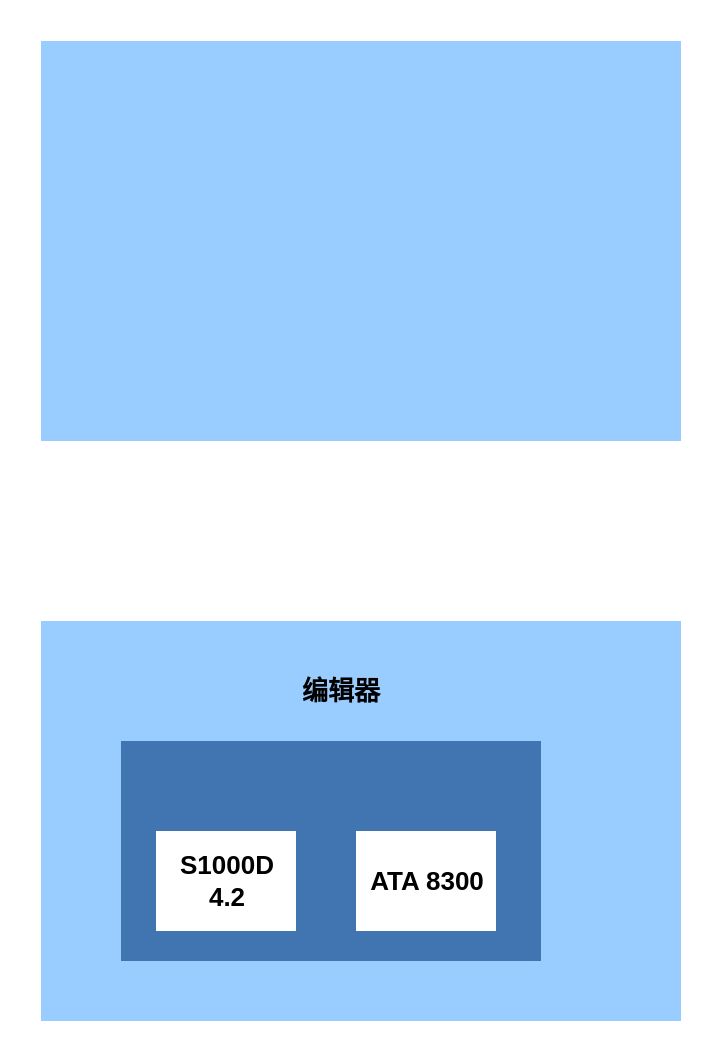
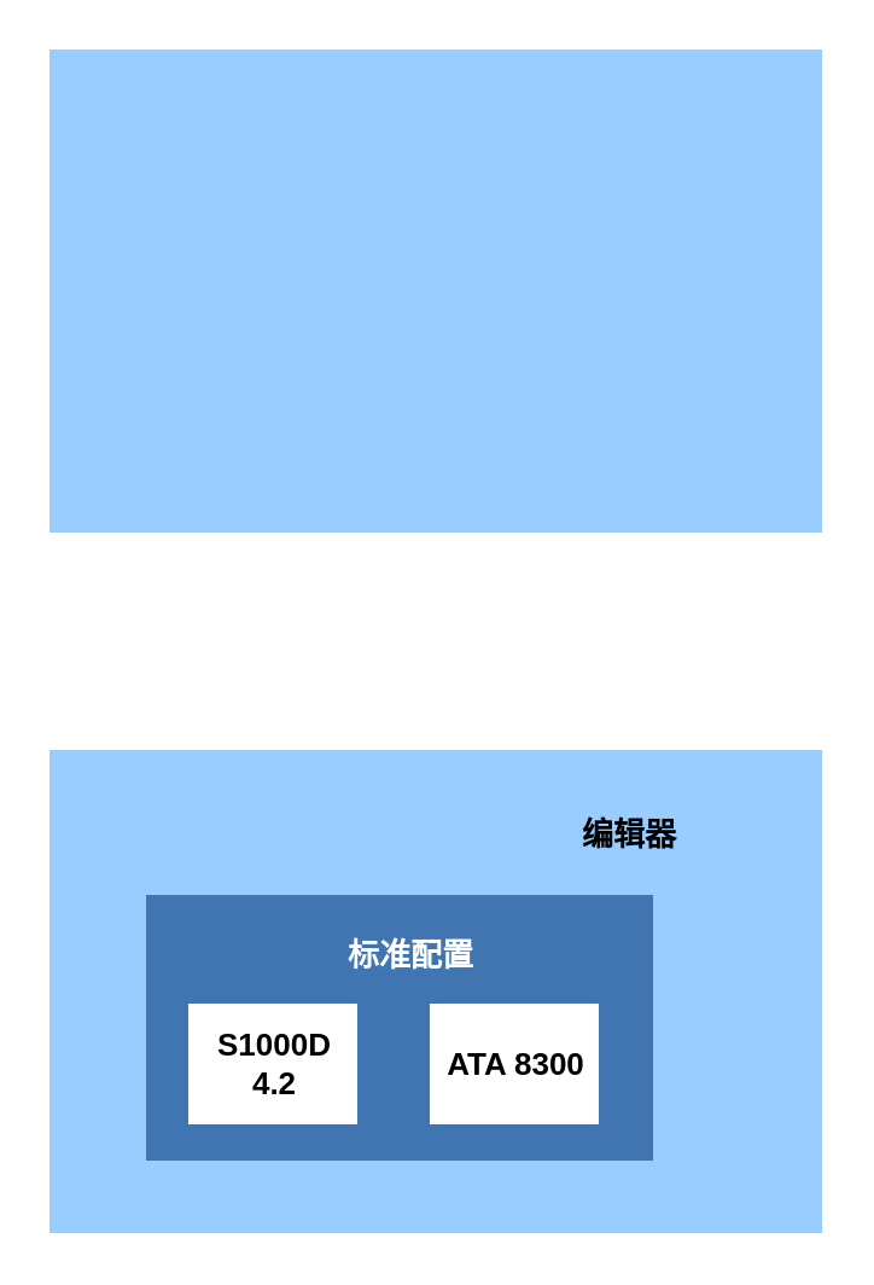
  <mxCell id="0" />
  <mxCell id="1" parent="0" />
  <mxCell id="2" value="" style="rounded=0;whiteSpace=wrap;html=1;fillColor=#99CCFF;strokeColor=none;" vertex="1" parent="1"><mxGeometry x="20" y="310" width="320" height="200" as="geometry" /></mxCell>
- <mxCell id="3" value="编辑器" style="text;html=1;align=center;verticalAlign=middle;resizable=0;points=[];autosize=1;strokeColor=none;fillColor=none;fontStyle=1;fontFamily=Garamond;fontSize=13;" vertex="1" parent="1"><mxGeometry x="140" y="330" width="60" height="30" as="geometry" /></mxCell>
+ <mxCell id="3" value="编辑器" style="text;html=1;align=center;verticalAlign=middle;resizable=0;points=[];autosize=1;strokeColor=none;fillColor=none;fontStyle=1;fontFamily=Garamond;fontSize=13;" vertex="1" parent="1"><mxGeometry x="230" y="330" width="60" height="30" as="geometry" /></mxCell>
  <mxCell id="4" value="" style="rounded=0;whiteSpace=wrap;html=1;fontStyle=1;fontSize=13;fillColor=#4175B1;strokeColor=none;" vertex="1" parent="1"><mxGeometry x="60" y="370" width="210" height="110" as="geometry" /></mxCell>
  <mxCell id="5" value="" style="rounded=0;whiteSpace=wrap;html=1;fillColor=#99CCFF;strokeColor=none;" vertex="1" parent="1"><mxGeometry x="20" y="20" width="320" height="200" as="geometry" /></mxCell>
+ <mxCell id="6" value="标准配置" style="text;html=1;align=center;verticalAlign=middle;whiteSpace=wrap;rounded=0;fontStyle=1;fontSize=13;strokeColor=none;fontColor=#FFFFFF;" vertex="1" parent="1"><mxGeometry x="140" y="380" width="60" height="30" as="geometry" /></mxCell>
  <mxCell id="7" value="" style="rounded=0;whiteSpace=wrap;html=1;fontStyle=1;fontSize=13;fillColor=#FFFFFF;strokeColor=none;" vertex="1" parent="1"><mxGeometry x="77.5" y="415" width="70" height="50" as="geometry" /></mxCell>
  <mxCell id="8" value="S1000D&lt;div&gt;4.2&lt;/div&gt;" style="text;html=1;align=center;verticalAlign=middle;resizable=0;points=[];autosize=1;strokeColor=none;fillColor=none;fontStyle=1;fontSize=13;" vertex="1" parent="1"><mxGeometry x="77.5" y="420" width="70" height="40" as="geometry" /></mxCell>
  <mxCell id="9" value="" style="rounded=0;whiteSpace=wrap;html=1;fontStyle=1;fontSize=13;fillColor=#FFFFFF;strokeColor=none;" vertex="1" parent="1"><mxGeometry x="177.5" y="415" width="70" height="50" as="geometry" /></mxCell>
  <mxCell id="10" value="ATA 8300" style="text;html=1;align=center;verticalAlign=middle;resizable=0;points=[];autosize=1;strokeColor=none;fillColor=none;fontStyle=1;fontSize=13;" vertex="1" parent="1"><mxGeometry x="172.5" y="425" width="80" height="30" as="geometry" /></mxCell>
